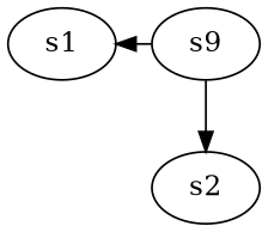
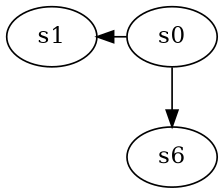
  digraph {
    node [player=0]
    s1 [player=1]
-   s0 [label=s9]
-   s2
+   s0
+   s2 [label=s6]
    s0 -> s1 [constraint="time % 3 == 1"]
    s0 -> s2
  }
